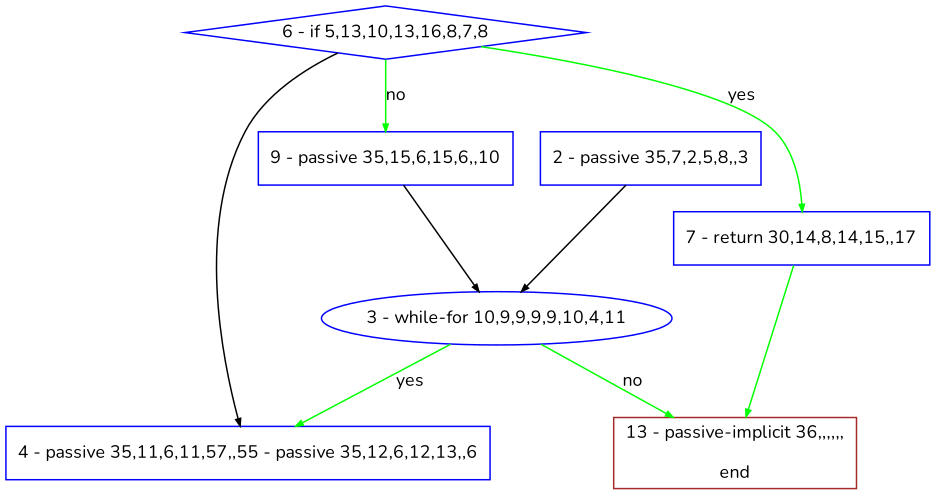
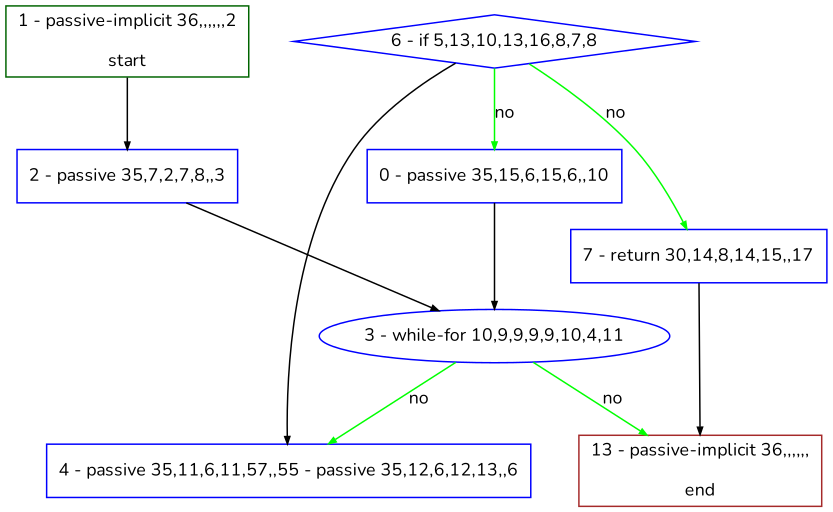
  digraph {
    bgcolor=white
    compound=true
    fillcolor="#FFFFCC"
    fontname=Nunito
    fontsize=12
    pack=true
    packmode=clust
    style="rounded,filled"
    node [color="#0000ff" compound=true fillcolor="#ffffff" fixedsize=false fontname=Nunito fontsize=12 node_initialized=no shape=box style=filled]
    edge [arrowhead=normal arrowsize=0.5 arrowtail=none color="#000000" compound=true dir=forward fontcolor=black fontname=Nunito fontsize=12]
-   n1 [label="2 - passive 35,7,2,5,8,,3"]
+   n1 [label="2 - passive 35,7,2,7,8,,3"]
    n2 [label="3 - while-for 10,9,9,9,9,10,4,11" shape=oval]
    n3 [label="4 - passive 35,11,6,11,57,,55 - passive 35,12,6,12,13,,6"]
    n4 [color="#a52a2a" label="13 - passive-implicit 36,,,,,,\n\nend"]
+   n5 [color="#006400" label="1 - passive-implicit 36,,,,,,2\n\nstart"]
    n6 [label="6 - if 5,13,10,13,16,8,7,8" shape=diamond]
    n7 [label="7 - return 30,14,8,14,15,,17"]
-   n8 [label="9 - passive 35,15,6,15,6,,10"]
+   n8 [label="0 - passive 35,15,6,15,6,,10"]
    n1 -> n2
-   n2 -> n3 [color="#00ff00" label=yes]
+   n2 -> n3 [color="#00ff00" label=no]
    n2 -> n4 [color="#00ff00" label=no]
+   n5 -> n1
    n6 -> n3
-   n6 -> n7 [color="#00ff00" label=yes]
+   n6 -> n7 [color="#00ff00" label=no]
    n6 -> n8 [color="#00ff00" label=no]
-   n7 -> n4 [color="#00ff00"]
+   n7 -> n4
    n8 -> n2
  }
